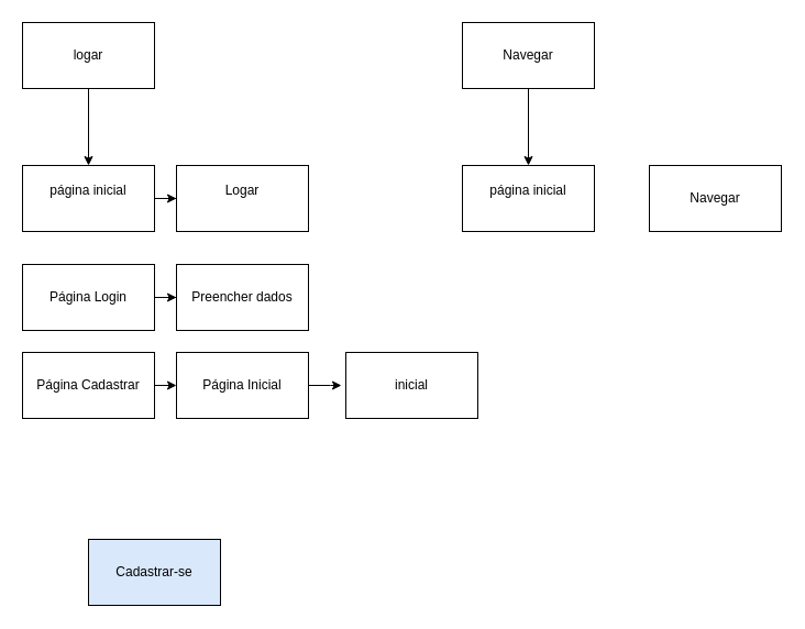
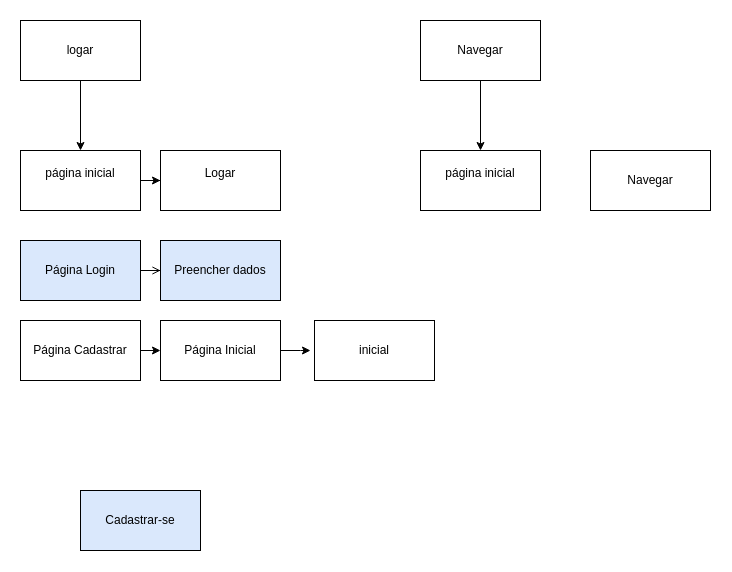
  <mxCell id="0" />
  <mxCell id="1" parent="0" />
  <mxCell id="2" value="" style="edgeStyle=orthogonalEdgeStyle;rounded=0;orthogonalLoop=1;jettySize=auto;html=1;" edge="1" parent="1" source="3" target="7"><mxGeometry relative="1" as="geometry" /></mxCell>
  <mxCell id="3" value="logar" style="rounded=0;whiteSpace=wrap;html=1;" vertex="1" parent="1"><mxGeometry x="20" y="20" width="120" height="60" as="geometry" /></mxCell>
  <mxCell id="4" style="edgeStyle=orthogonalEdgeStyle;rounded=0;orthogonalLoop=1;jettySize=auto;html=1;entryX=0.5;entryY=0;entryDx=0;entryDy=0;" edge="1" parent="1" source="5" target="14"><mxGeometry relative="1" as="geometry" /></mxCell>
  <mxCell id="5" value="Navegar" style="rounded=0;whiteSpace=wrap;html=1;" vertex="1" parent="1"><mxGeometry x="420" y="20" width="120" height="60" as="geometry" /></mxCell>
  <mxCell id="6" value="" style="edgeStyle=orthogonalEdgeStyle;rounded=0;orthogonalLoop=1;jettySize=auto;html=1;" edge="1" parent="1" source="7" target="8"><mxGeometry relative="1" as="geometry" /></mxCell>
  <mxCell id="7" value="página inicial&lt;div&gt;&lt;br&gt;&lt;/div&gt;" style="rounded=0;whiteSpace=wrap;html=1;" vertex="1" parent="1"><mxGeometry x="20" y="150" width="120" height="60" as="geometry" /></mxCell>
  <mxCell id="8" value="Logar&lt;br&gt;&lt;div&gt;&lt;br&gt;&lt;/div&gt;" style="rounded=0;whiteSpace=wrap;html=1;" vertex="1" parent="1"><mxGeometry x="160" y="150" width="120" height="60" as="geometry" /></mxCell>
- <mxCell id="9" value="" style="edgeStyle=orthogonalEdgeStyle;rounded=0;orthogonalLoop=1;jettySize=auto;html=1;" edge="1" parent="1" source="10" target="11"><mxGeometry relative="1" as="geometry" /></mxCell>
- <mxCell id="10" value="&lt;div&gt;Página Login&lt;/div&gt;" style="rounded=0;whiteSpace=wrap;html=1;" vertex="1" parent="1"><mxGeometry x="20" y="240" width="120" height="60" as="geometry" /></mxCell>
- <mxCell id="11" value="Preencher dados" style="rounded=0;whiteSpace=wrap;html=1;" vertex="1" parent="1"><mxGeometry x="160" y="240" width="120" height="60" as="geometry" /></mxCell>
+ <mxCell id="9" value="" style="edgeStyle=orthogonalEdgeStyle;rounded=0;orthogonalLoop=1;jettySize=auto;html=1;endArrow=open;" edge="1" parent="1" source="10" target="11"><mxGeometry relative="1" as="geometry" /></mxCell>
+ <mxCell id="10" value="&lt;div&gt;Página Login&lt;/div&gt;" style="rounded=0;whiteSpace=wrap;html=1;fillColor=#dae8fc;" vertex="1" parent="1"><mxGeometry x="20" y="240" width="120" height="60" as="geometry" /></mxCell>
+ <mxCell id="11" value="Preencher dados" style="rounded=0;whiteSpace=wrap;html=1;fillColor=#dae8fc;" vertex="1" parent="1"><mxGeometry x="160" y="240" width="120" height="60" as="geometry" /></mxCell>
  <mxCell id="12" style="edgeStyle=orthogonalEdgeStyle;rounded=0;orthogonalLoop=1;jettySize=auto;html=1;exitX=1;exitY=0.5;exitDx=0;exitDy=0;entryX=0;entryY=0.5;entryDx=0;entryDy=0;" edge="1" parent="1" source="13" target="17"><mxGeometry relative="1" as="geometry" /></mxCell>
  <mxCell id="13" value="Página Cadastrar" style="rounded=0;whiteSpace=wrap;html=1;" vertex="1" parent="1"><mxGeometry x="20" y="320" width="120" height="60" as="geometry" /></mxCell>
  <mxCell id="14" value="página inicial&lt;div&gt;&lt;br&gt;&lt;/div&gt;" style="rounded=0;whiteSpace=wrap;html=1;" vertex="1" parent="1"><mxGeometry x="420" y="150" width="120" height="60" as="geometry" /></mxCell>
  <mxCell id="15" value="&lt;div&gt;Navegar&lt;/div&gt;" style="rounded=0;whiteSpace=wrap;html=1;" vertex="1" parent="1"><mxGeometry x="590" y="150" width="120" height="60" as="geometry" /></mxCell>
  <mxCell id="16" style="edgeStyle=orthogonalEdgeStyle;rounded=0;orthogonalLoop=1;jettySize=auto;html=1;" edge="1" parent="1" source="17"><mxGeometry relative="1" as="geometry"><mxPoint x="310" y="350" as="targetPoint" /></mxGeometry></mxCell>
  <mxCell id="17" value="Página Inicial" style="rounded=0;whiteSpace=wrap;html=1;" vertex="1" parent="1"><mxGeometry x="160" y="320" width="120" height="60" as="geometry" /></mxCell>
  <mxCell id="18" value="inicial" style="rounded=0;whiteSpace=wrap;html=1;" vertex="1" parent="1"><mxGeometry x="314" y="320" width="120" height="60" as="geometry" /></mxCell>
  <mxCell id="19" value="Cadastrar-se" style="rounded=0;whiteSpace=wrap;html=1;fillColor=#dae8fc;" vertex="1" parent="1"><mxGeometry x="80" y="490" width="120" height="60" as="geometry" /></mxCell>
